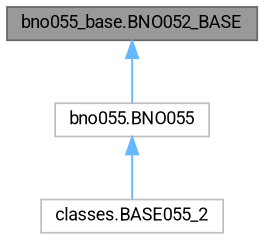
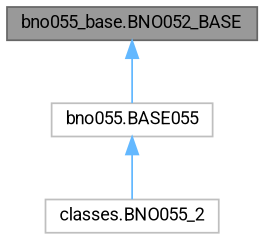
  digraph {
    fontname=Roboto
    node [color=grey75 fillcolor=white fontname=Roboto fontsize=10 shape=box style=filled]
    edge [color=steelblue1 dir=back fontname=Roboto fontsize=10 labelfontname=Helvetica labelfontsize=10 style=solid]
    n1 [color=gray40 fillcolor=grey60 fontcolor=black height=0.2 label="bno055_base.BNO052_BASE" width=0.4]
-   n2 [height=0.2 label="bno055.BNO055" width=0.4]
-   n3 [height=0.2 label="classes.BASE055_2" width=0.4]
+   n2 [height=0.2 label="bno055.BASE055" width=0.4]
+   n3 [height=0.2 label="classes.BNO055_2" width=0.4]
    n1 -> n2
    n2 -> n3
  }
